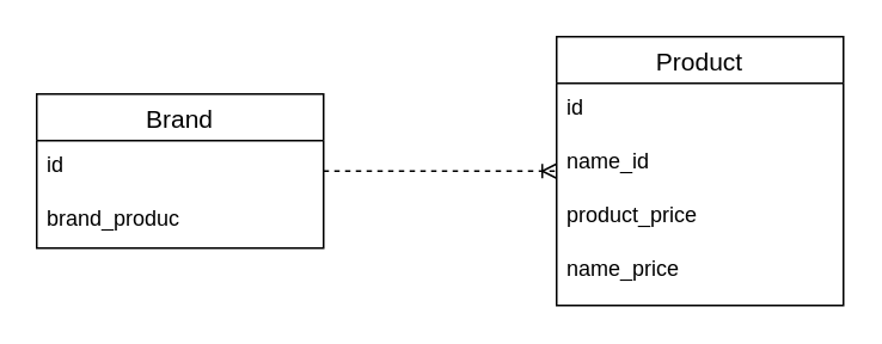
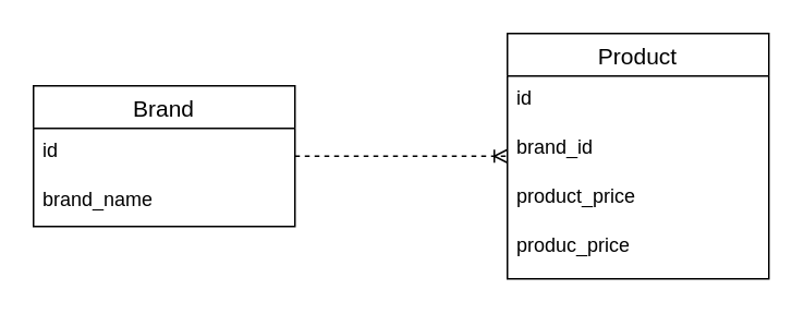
  <mxCell id="0" />
  <mxCell id="1" parent="0" />
  <mxCell id="2" value="Brand" style="swimlane;fontStyle=0;childLayout=stackLayout;horizontal=1;startSize=26;horizontalStack=0;resizeParent=1;resizeParentMax=0;resizeLast=0;collapsible=1;marginBottom=0;align=center;fontSize=14;" vertex="1" parent="1"><mxGeometry x="20" y="52" width="160" height="86" as="geometry" /></mxCell>
  <mxCell id="3" value="id" style="text;strokeColor=none;fillColor=none;spacingLeft=4;spacingRight=4;overflow=hidden;rotatable=0;points=[[0,0.5],[1,0.5]];portConstraint=eastwest;fontSize=12;whiteSpace=wrap;html=1;" vertex="1" parent="2"><mxGeometry y="26" width="160" height="30" as="geometry" /></mxCell>
- <mxCell id="4" value="brand_produc" style="text;strokeColor=none;fillColor=none;spacingLeft=4;spacingRight=4;overflow=hidden;rotatable=0;points=[[0,0.5],[1,0.5]];portConstraint=eastwest;fontSize=12;whiteSpace=wrap;html=1;" vertex="1" parent="2"><mxGeometry y="56" width="160" height="30" as="geometry" /></mxCell>
+ <mxCell id="4" value="brand_name" style="text;strokeColor=none;fillColor=none;spacingLeft=4;spacingRight=4;overflow=hidden;rotatable=0;points=[[0,0.5],[1,0.5]];portConstraint=eastwest;fontSize=12;whiteSpace=wrap;html=1;" vertex="1" parent="2"><mxGeometry y="56" width="160" height="30" as="geometry" /></mxCell>
  <mxCell id="5" value="Product" style="swimlane;fontStyle=0;childLayout=stackLayout;horizontal=1;startSize=26;horizontalStack=0;resizeParent=1;resizeParentMax=0;resizeLast=0;collapsible=1;marginBottom=0;align=center;fontSize=14;" vertex="1" parent="1"><mxGeometry x="310" y="20" width="160" height="150" as="geometry" /></mxCell>
  <mxCell id="6" value="id" style="text;strokeColor=none;fillColor=none;spacingLeft=4;spacingRight=4;overflow=hidden;rotatable=0;points=[[0,0.5],[1,0.5]];portConstraint=eastwest;fontSize=12;whiteSpace=wrap;html=1;" vertex="1" parent="5"><mxGeometry y="26" width="160" height="30" as="geometry" /></mxCell>
- <mxCell id="7" value="name_id" style="text;strokeColor=none;fillColor=none;spacingLeft=4;spacingRight=4;overflow=hidden;rotatable=0;points=[[0,0.5],[1,0.5]];portConstraint=eastwest;fontSize=12;whiteSpace=wrap;html=1;" vertex="1" parent="5"><mxGeometry y="56" width="160" height="30" as="geometry" /></mxCell>
+ <mxCell id="7" value="brand_id" style="text;strokeColor=none;fillColor=none;spacingLeft=4;spacingRight=4;overflow=hidden;rotatable=0;points=[[0,0.5],[1,0.5]];portConstraint=eastwest;fontSize=12;whiteSpace=wrap;html=1;" vertex="1" parent="5"><mxGeometry y="56" width="160" height="30" as="geometry" /></mxCell>
  <mxCell id="8" value="product_price" style="text;strokeColor=none;fillColor=none;spacingLeft=4;spacingRight=4;overflow=hidden;rotatable=0;points=[[0,0.5],[1,0.5]];portConstraint=eastwest;fontSize=12;whiteSpace=wrap;html=1;" vertex="1" parent="5"><mxGeometry y="86" width="160" height="30" as="geometry" /></mxCell>
- <mxCell id="9" value="name_price" style="text;strokeColor=none;fillColor=none;spacingLeft=4;spacingRight=4;overflow=hidden;rotatable=0;points=[[0,0.5],[1,0.5]];portConstraint=eastwest;fontSize=12;whiteSpace=wrap;html=1;" vertex="1" parent="5"><mxGeometry y="116" width="160" height="34" as="geometry" /></mxCell>
+ <mxCell id="9" value="produc_price" style="text;strokeColor=none;fillColor=none;spacingLeft=4;spacingRight=4;overflow=hidden;rotatable=0;points=[[0,0.5],[1,0.5]];portConstraint=eastwest;fontSize=12;whiteSpace=wrap;html=1;" vertex="1" parent="5"><mxGeometry y="116" width="160" height="34" as="geometry" /></mxCell>
  <mxCell id="10" value="" style="edgeStyle=entityRelationEdgeStyle;fontSize=12;html=1;endArrow=ERoneToMany;rounded=0;dashed=1;" edge="1" parent="1" source="2" target="5"><mxGeometry width="100" height="100" relative="1" as="geometry"><mxPoint x="180" y="142" as="sourcePoint" /><mxPoint x="280" y="42" as="targetPoint" /></mxGeometry></mxCell>
